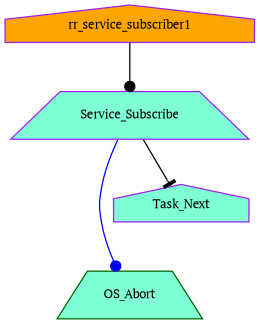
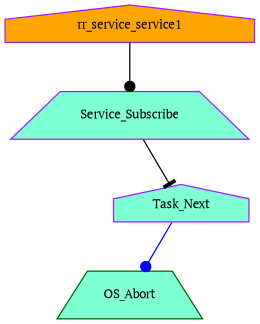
  digraph {
    fontname="PT Serif"
    rankdir=TB
    node [color=purple fillcolor=aquamarine fontname="PT Serif" fontsize=10 shape=house style=filled]
    edge [arrowhead=dot color=black fontname="PT Serif" fontsize=10 labelfontname=Helvetica labelfontsize=10 style=solid]
-   n1 [fillcolor=orange fontcolor=black height=0.2 label=rr_service_subscriber1 width=0.4]
+   n1 [fillcolor=orange fontcolor=black height=0.2 label=rr_service_service1 width=0.4]
    n2 [height=0.2 label=Service_Subscribe shape=trapezium width=0.4]
    n3 [color=darkgreen height=0.2 label=OS_Abort shape=trapezium width=0.4]
    n4 [height=0.2 label=Task_Next width=0.4]
    n1 -> n2
-   n2 -> n3 [color=blue]
+   n4 -> n3 [color=blue]
    n2 -> n4 [arrowhead=tee]
  }
